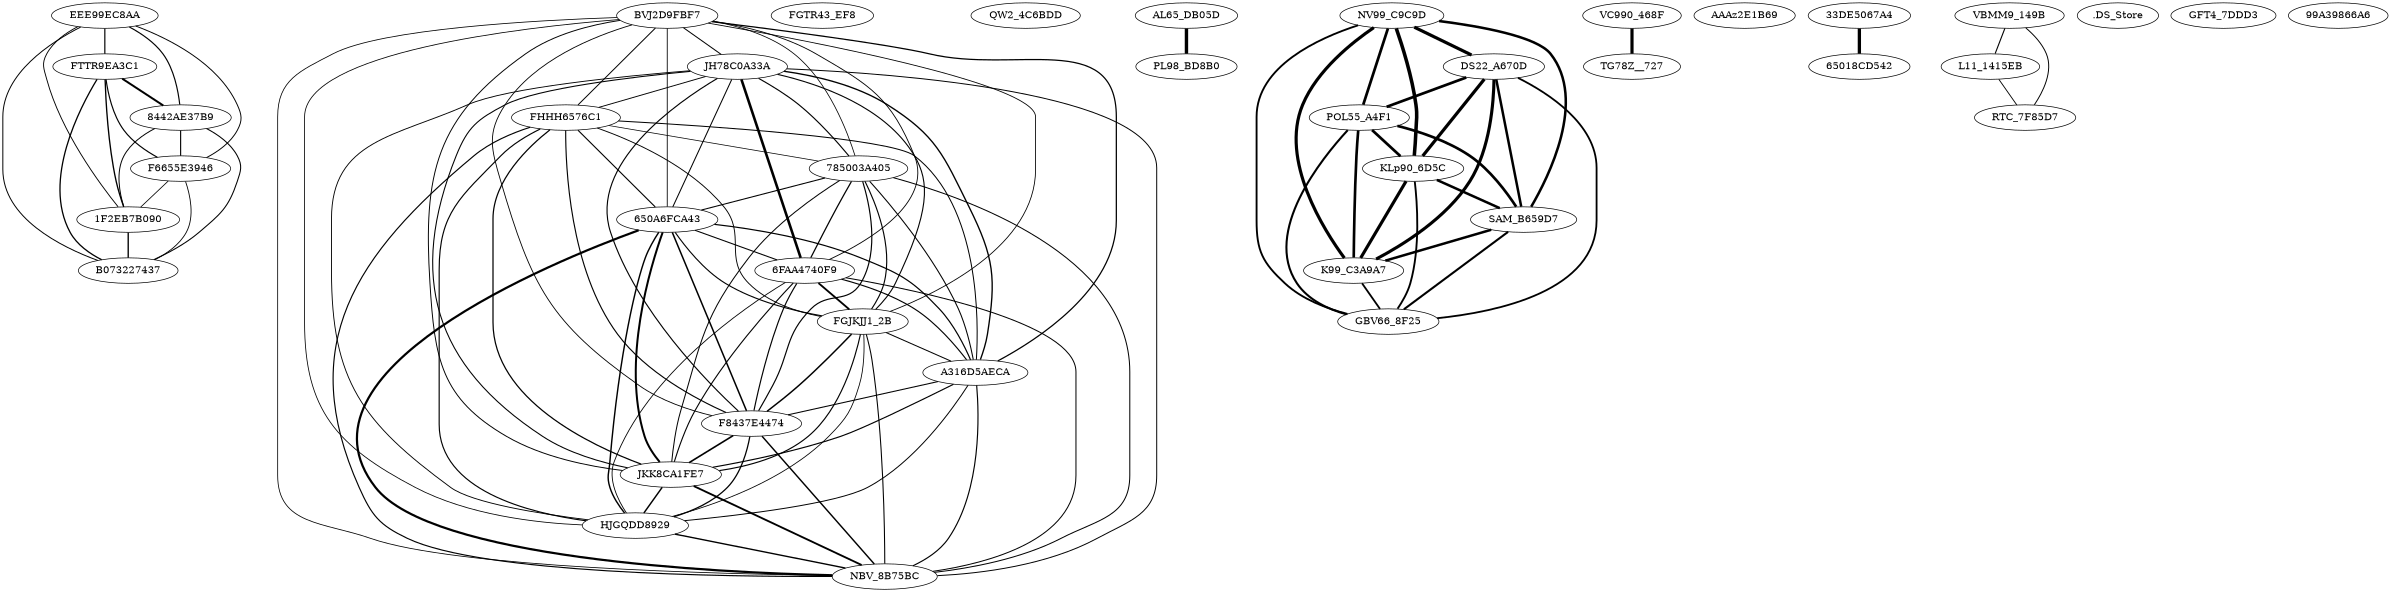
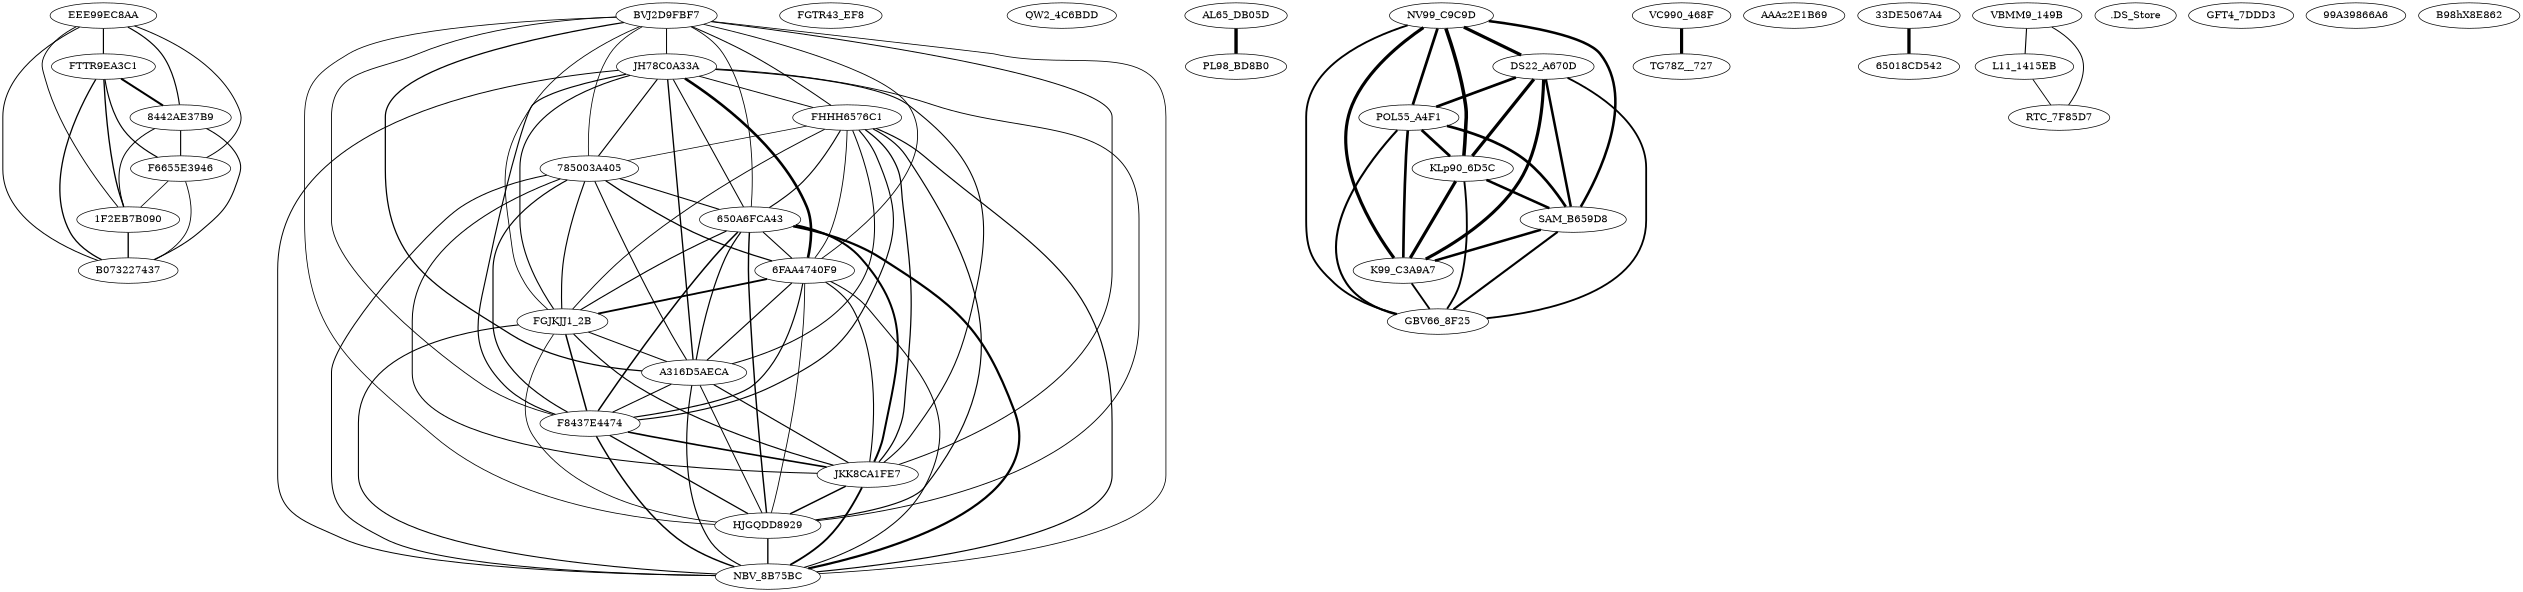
  strict graph {
    edge [penwidth=1.4285714285714293 style=bold]
    n1 [label=EEE99EC8AA]
    n2 [label=FTTR9EA3C1]
    n3 [label="8442AE37B9"]
    n4 [label=F6655E3946]
    n5 [label="1F2EB7B090"]
    n6 [label=B073227437]
    n7 [label=BVJ2D9FBF7]
    n8 [label=JH78C0A33A]
    n9 [label=FHHH6576C1]
    n10 [label="785003A405"]
    n11 [label="650A6FCA43"]
    n12 [label="6FAA4740F9"]
    n13 [label=FGJKJJ1_2B]
    n14 [label=A316D5AECA]
    n15 [label=F8437E4474]
    n16 [label=JKK8CA1FE7]
    n17 [label=HJGQDD8929]
    n18 [label=NBV_8B75BC]
    n19 [label=FGTR43_EF8]
    n20 [label=QW2_4C6BDD]
    n21 [label=AL65_DB05D]
    n22 [label=PL98_BD8B0]
    n23 [label=NV99_C9C9D]
    n24 [label=DS22_A670D]
    n25 [label=POL55_A4F1]
    n26 [label=KLp90_6D5C]
-   n27 [label=SAM_B659D7]
+   n27 [label=SAM_B659D8]
    n28 [label=K99_C3A9A7]
    n29 [label=GBV66_8F25]
    n30 [label=VC990_468F]
    n31 [label=TG78Z__727]
    n32 [label=AAAz2E1B69]
    n33 [label="33DE5067A4"]
    n34 [label="65018CD542"]
    n35 [label=VBMM9_149B]
    n36 [label=L11_1415EB]
    n37 [label=RTC_7F85D7]
    n38 [label=".DS_Store"]
    n39 [label=GFT4_7DDD3]
    n40 [label="99A39866A6"]
+   n41 [label=B98hX8E862]
    n1 -- n2 [penwidth=1.6666666666666665 style=solid]
    n1 -- n3 [penwidth=1.6346153846153846 style=solid]
    n1 -- n4 [penwidth=1.3551401869158877 style=solid]
    n1 -- n5 [penwidth=1.2962962962962967 style=solid]
    n1 -- n6 [penwidth=1.3888888888888886]
    n2 -- n3 [penwidth=2.8125]
    n2 -- n4 [penwidth=1.6346153846153846 style=solid]
    n2 -- n5 [penwidth=1.8932038834951461]
    n2 -- n6 [penwidth=1.8269230769230773]
    n3 -- n4 [penwidth=1.6037735849056602]
    n3 -- n5 [penwidth=1.3888888888888886 style=solid]
    n3 -- n6 [penwidth=1.4814814814814816 style=solid]
    n4 -- n5 [penwidth=1.126126126126126]
    n4 -- n6 [penwidth=1.2162162162162162 style=solid]
    n5 -- n6 [penwidth=1.9158878504672896]
    n7 -- n8 [penwidth=1.4137931034482756 style=solid]
    n7 -- n9 [penwidth=1.402877697841727 style=solid]
    n7 -- n10 [penwidth=1.122448979591837]
    n7 -- n11 [penwidth=1.197183098591549 style=solid]
    n7 -- n12 [penwidth=1.2328767123287678]
    n7 -- n13 [penwidth=1.180555555555556]
    n7 -- n14 [penwidth=1.7605633802816902]
    n7 -- n15 [penwidth=1.2237762237762242]
    n7 -- n16 [penwidth=1.357142857142857]
    n7 -- n17 [penwidth=1.137931034482759]
    n7 -- n18 [penwidth=1.1267605633802815]
    n8 -- n9 [penwidth=1.312056737588653]
    n8 -- n10 [penwidth=1.5972222222222223 style=solid]
    n8 -- n11 [penwidth=1.4539007092198588 style=solid]
    n8 -- n12 [penwidth=3.671875 style=solid]
    n8 -- n13 [penwidth=1.5492957746478877 style=solid]
    n8 -- n14 [penwidth=1.9014084507042253 style=solid]
    n8 -- n15 [penwidth=1.5957446808510636 style=solid]
    n8 -- n16 [penwidth=1.5000000000000004 style=solid]
    n8 -- n17 [penwidth=1.2758620689655178 style=solid]
    n8 -- n18 [penwidth=1.3829787234042559 style=solid]
    n9 -- n10 [penwidth=1.0139860139860137]
    n9 -- n11 [penwidth=1.567164179104478 style=solid]
+   n9 -- n12 [penwidth=1.24113475177305]
    n9 -- n13 [penwidth=1.304347826086957 style=solid]
    n9 -- n14
    n9 -- n15 [penwidth=1.5925925925925923]
    n9 -- n16 [penwidth=1.7424242424242422]
    n9 -- n17 [penwidth=1.6176470588235294 style=solid]
    n9 -- n18 [penwidth=1.6165413533834585 style=solid]
    n10 -- n11 [penwidth=1.5000000000000004]
    n10 -- n12 [penwidth=1.7605633802816902 style=solid]
    n10 -- n13 [penwidth=1.5957446808510636]
    n10 -- n14 [penwidth=1.482758620689655]
    n10 -- n15 [penwidth=1.6428571428571428 style=solid]
    n10 -- n16
    n10 -- n18 [style=solid]
    n11 -- n12 [penwidth=1.5000000000000004 style=solid]
    n11 -- n13 [penwidth=1.5693430656934306 style=solid]
    n11 -- n14 [penwidth=1.6906474820143882]
    n11 -- n15 [penwidth=2.121212121212122]
    n11 -- n16 [penwidth=2.8400000000000007 style=solid]
    n11 -- n17 [penwidth=2.0149253731343286 style=solid]
    n11 -- n18 [penwidth=3.130081300813008]
    n12 -- n13 [penwidth=2.593984962406015 style=solid]
    n12 -- n14 [penwidth=1.5972222222222223 style=solid]
    n12 -- n15 [penwidth=1.6428571428571428]
    n12 -- n16 [penwidth=1.5467625899280582 style=solid]
    n12 -- n17 [penwidth=1.2068965517241383]
    n12 -- n18 [style=solid]
    n13 -- n14 [penwidth=1.4335664335664335 style=solid]
    n13 -- n15 [penwidth=2.089552238805971]
    n13 -- n16 [penwidth=1.6176470588235294 style=solid]
    n13 -- n17 [penwidth=1.1538461538461544]
    n13 -- n18 [penwidth=1.4963503649635037 style=solid]
    n14 -- n15 [penwidth=1.4788732394366202]
    n14 -- n16 [penwidth=1.6187050359712232]
    n14 -- n17 [penwidth=1.3888888888888886]
    n14 -- n18 [penwidth=1.6187050359712232]
    n15 -- n16 [penwidth=2.3076923076923075 style=solid]
    n15 -- n17 [penwidth=1.7883211678832114]
    n15 -- n18 [penwidth=2.045454545454546]
    n16 -- n17 [penwidth=2.0676691729323307]
    n16 -- n18 [penwidth=2.6190476190476186 style=solid]
    n17 -- n18 [penwidth=1.9402985074626868]
    n21 -- n22 [penwidth=4.795011957635804]
    n23 -- n24 [penwidth=4.543568464730291 style=solid]
    n23 -- n25 [penwidth=3.875502008032129 style=solid]
    n23 -- n26 [penwidth=5.0 style=solid]
    n23 -- n27 [penwidth=3.5882352941176467 style=solid]
    n23 -- n28 [penwidth=4.462809917355372 style=solid]
    n23 -- n29 [penwidth=2.6579925650557623]
    n24 -- n25 [penwidth=3.8400000000000003]
    n24 -- n26 [penwidth=4.543568464730291 style=solid]
    n24 -- n27 [penwidth=3.5546875 style=solid]
    n24 -- n28 [penwidth=4.423868312757202]
    n24 -- n29 [penwidth=2.5645756457564577]
    n25 -- n26 [penwidth=3.875502008032129 style=solid]
    n25 -- n27 [penwidth=3.8095238095238093]
    n25 -- n28 [penwidth=3.764940239043825 style=solid]
    n25 -- n29 [penwidth=2.9245283018867934]
    n26 -- n27 [penwidth=3.5882352941176467 style=solid]
    n26 -- n28 [penwidth=4.462809917355372]
    n26 -- n29 [penwidth=2.6579925650557623]
    n27 -- n28 [penwidth=3.5546875 style=solid]
    n27 -- n29 [penwidth=2.940074906367042]
    n28 -- n29 [penwidth=2.5645756457564577 style=solid]
    n30 -- n31 [penwidth=4.481848184818483]
    n33 -- n34 [penwidth=4.642857142857143]
    n35 -- n36 [penwidth=1.5517241379310345]
    n35 -- n37 [penwidth=1.3713080168776373 style=solid]
    n36 -- n37 [penwidth=1.2500000000000002]
  }
